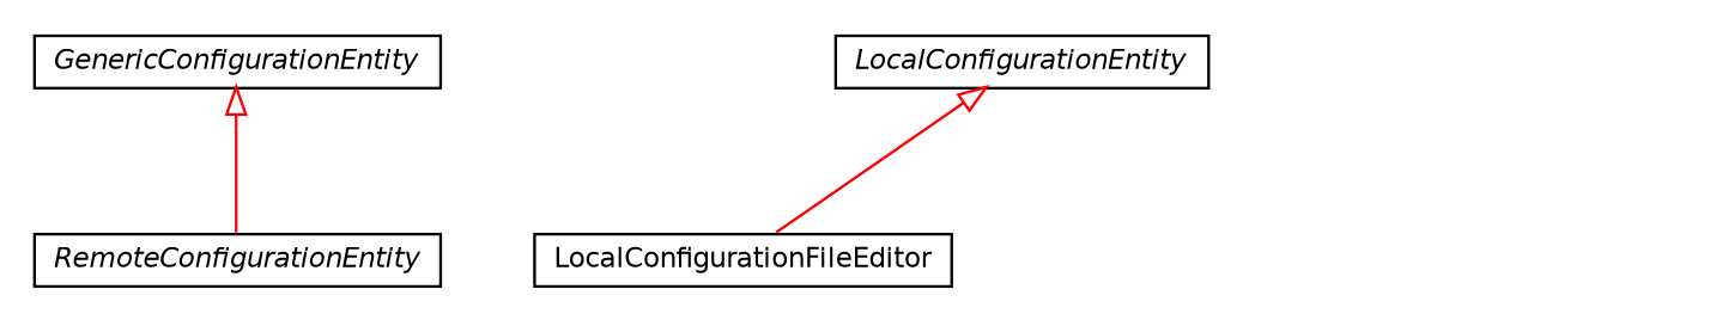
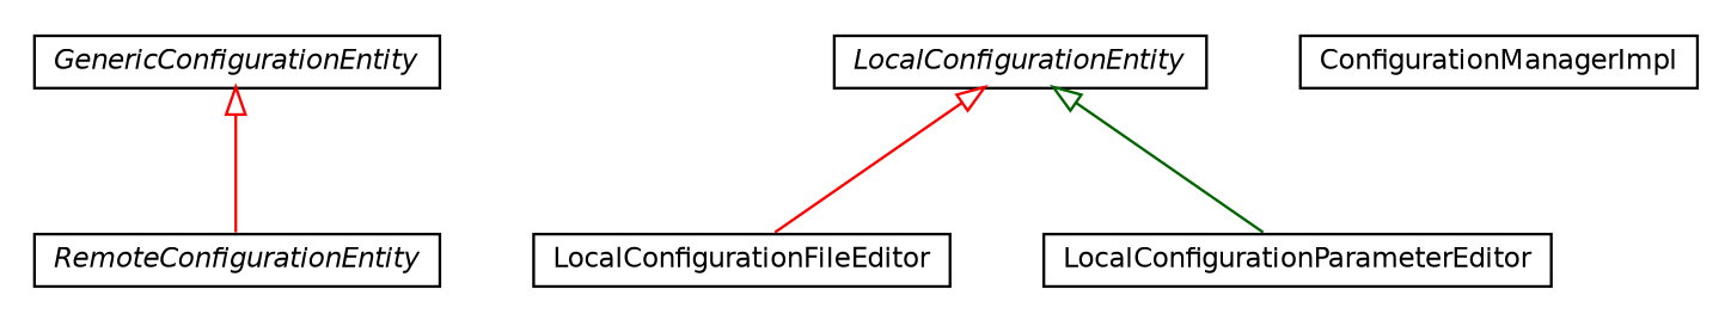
  digraph {
    nodesep=0.25
    ranksep=0.5
    node [fontcolor=black fontname=Helvetica fontsize=10.0 shape=plaintext]
    edge [arrowtail=empty color=red dir=back fontname=Helvetica fontsize=10 headport=p labelfontname=Helvetica labelfontsize=10 tailport=p]
    n1 [label=<<table title="org.universAAL.middleware.managers.configuration.core.impl.RemoteConfigurationEntity" border="0" cellborder="1" cellspacing="0" cellpadding="2" port="p" href="./RemoteConfigurationEntity.html"> 		<tr><td><table border="0" cellspacing="0" cellpadding="1"> <tr><td align="center" balign="center"><font face="Helvetica-Oblique"> RemoteConfigurationEntity </font></td></tr> 		</table></td></tr> 		</table>>]
    n2 [label=<<table title="org.universAAL.middleware.managers.configuration.core.impl.LocalConfigurationFileEditor" border="0" cellborder="1" cellspacing="0" cellpadding="2" port="p" href="./LocalConfigurationFileEditor.html"> 		<tr><td><table border="0" cellspacing="0" cellpadding="1"> <tr><td align="center" balign="center"> LocalConfigurationFileEditor </td></tr> 		</table></td></tr> 		</table>>]
+   n3 [label=<<table title="org.universAAL.middleware.managers.configuration.core.impl.ConfigurationManagerImpl" border="0" cellborder="1" cellspacing="0" cellpadding="2" port="p" href="./ConfigurationManagerImpl.html"> 		<tr><td><table border="0" cellspacing="0" cellpadding="1"> <tr><td align="center" balign="center"> ConfigurationManagerImpl </td></tr> 		</table></td></tr> 		</table>>]
    n4 [label=<<table title="org.universAAL.middleware.managers.configuration.core.impl.GenericConfigurationEntity" border="0" cellborder="1" cellspacing="0" cellpadding="2" port="p" href="./GenericConfigurationEntity.html"> 		<tr><td><table border="0" cellspacing="0" cellpadding="1"> <tr><td align="center" balign="center"><font face="Helvetica-Oblique"> GenericConfigurationEntity </font></td></tr> 		</table></td></tr> 		</table>>]
    n5 [label=<<table title="org.universAAL.middleware.managers.configuration.core.impl.LocalConfigurationEntity" border="0" cellborder="1" cellspacing="0" cellpadding="2" port="p" href="./LocalConfigurationEntity.html"> 		<tr><td><table border="0" cellspacing="0" cellpadding="1"> <tr><td align="center" balign="center"><font face="Helvetica-Oblique"> LocalConfigurationEntity </font></td></tr> 		</table></td></tr> 		</table>>]
+   n6 [label=<<table title="org.universAAL.middleware.managers.configuration.core.impl.LocalConfigurationParameterEditor" border="0" cellborder="1" cellspacing="0" cellpadding="2" port="p" href="./LocalConfigurationParameterEditor.html"> 		<tr><td><table border="0" cellspacing="0" cellpadding="1"> <tr><td align="center" balign="center"> LocalConfigurationParameterEditor </td></tr> 		</table></td></tr> 		</table>>]
    n4 -> n1
    n5 -> n2
+   n5 -> n6 [color=darkgreen]
  }
